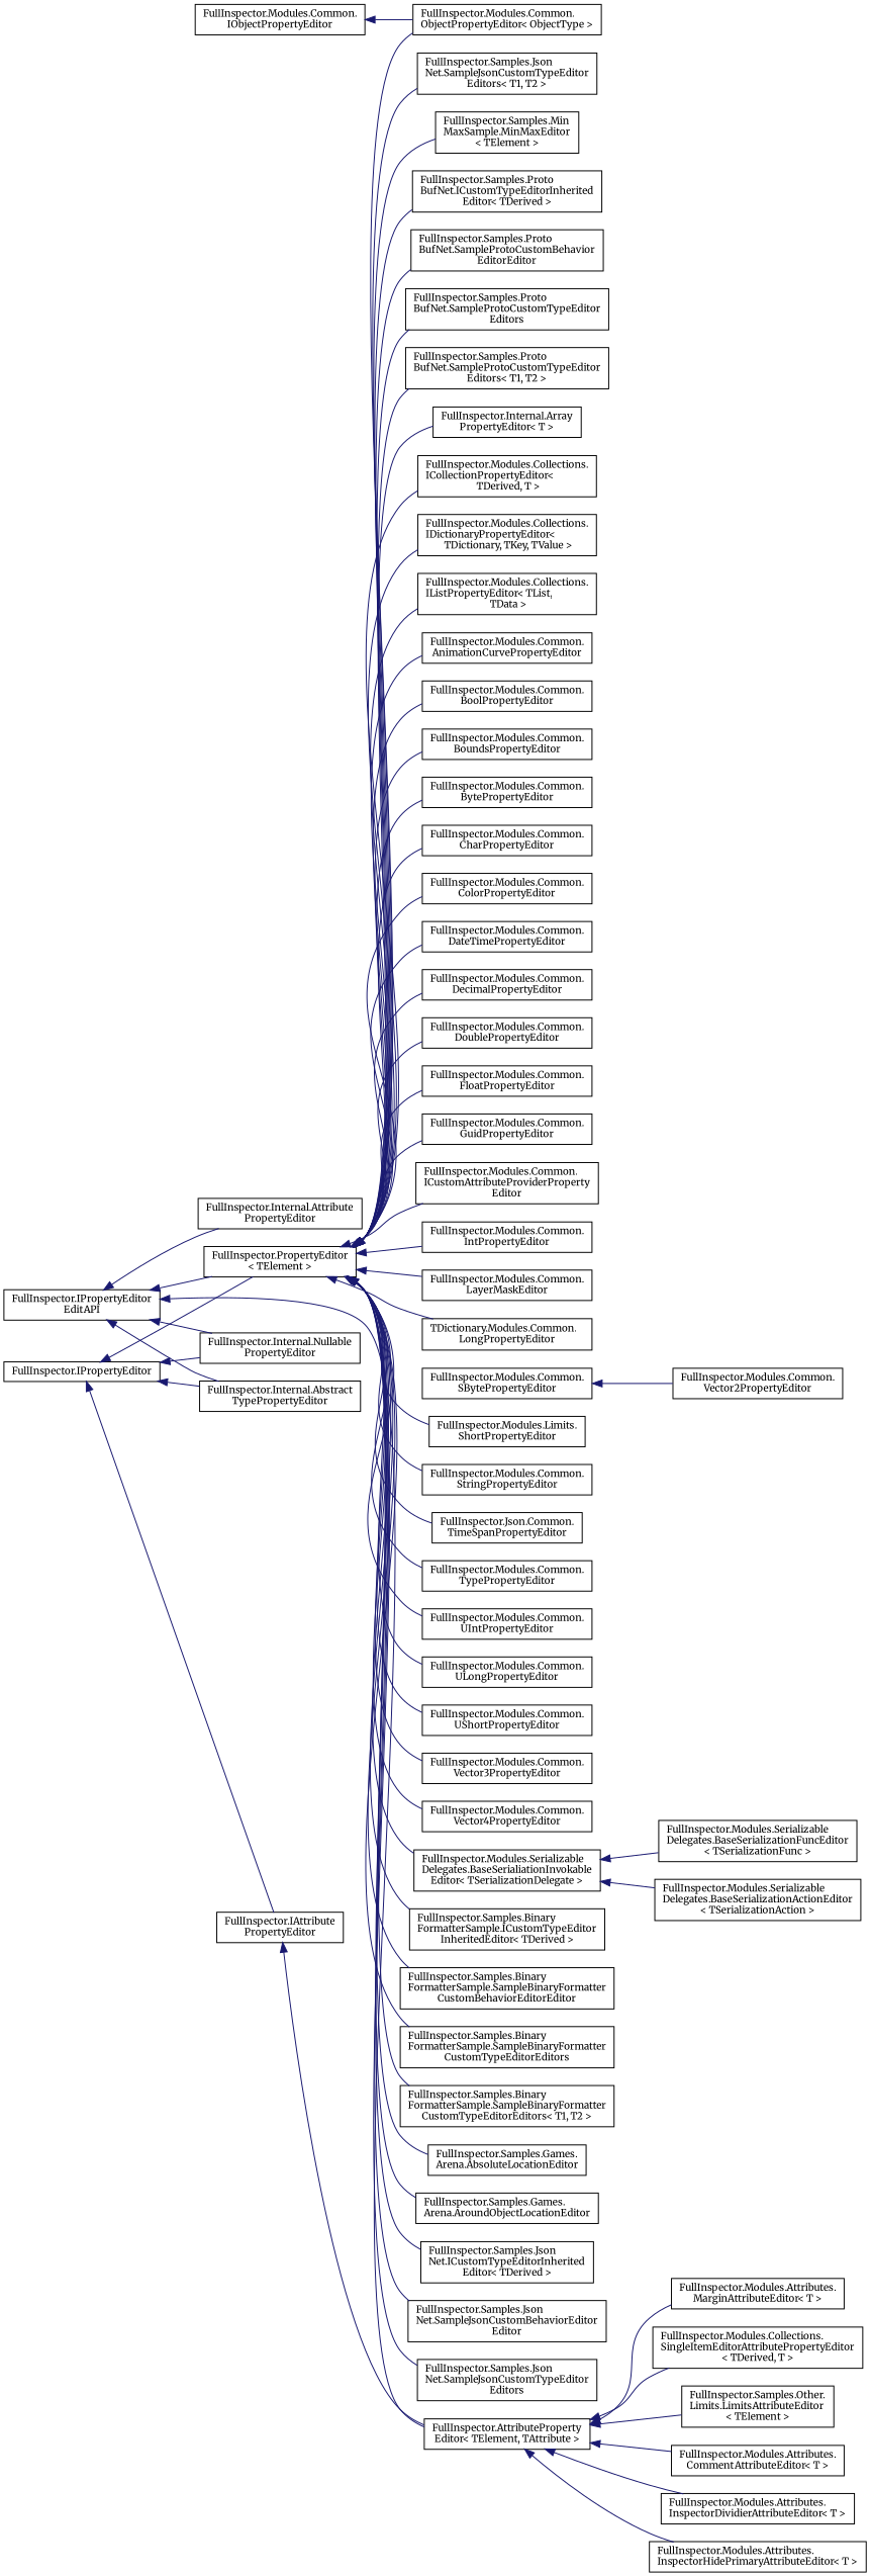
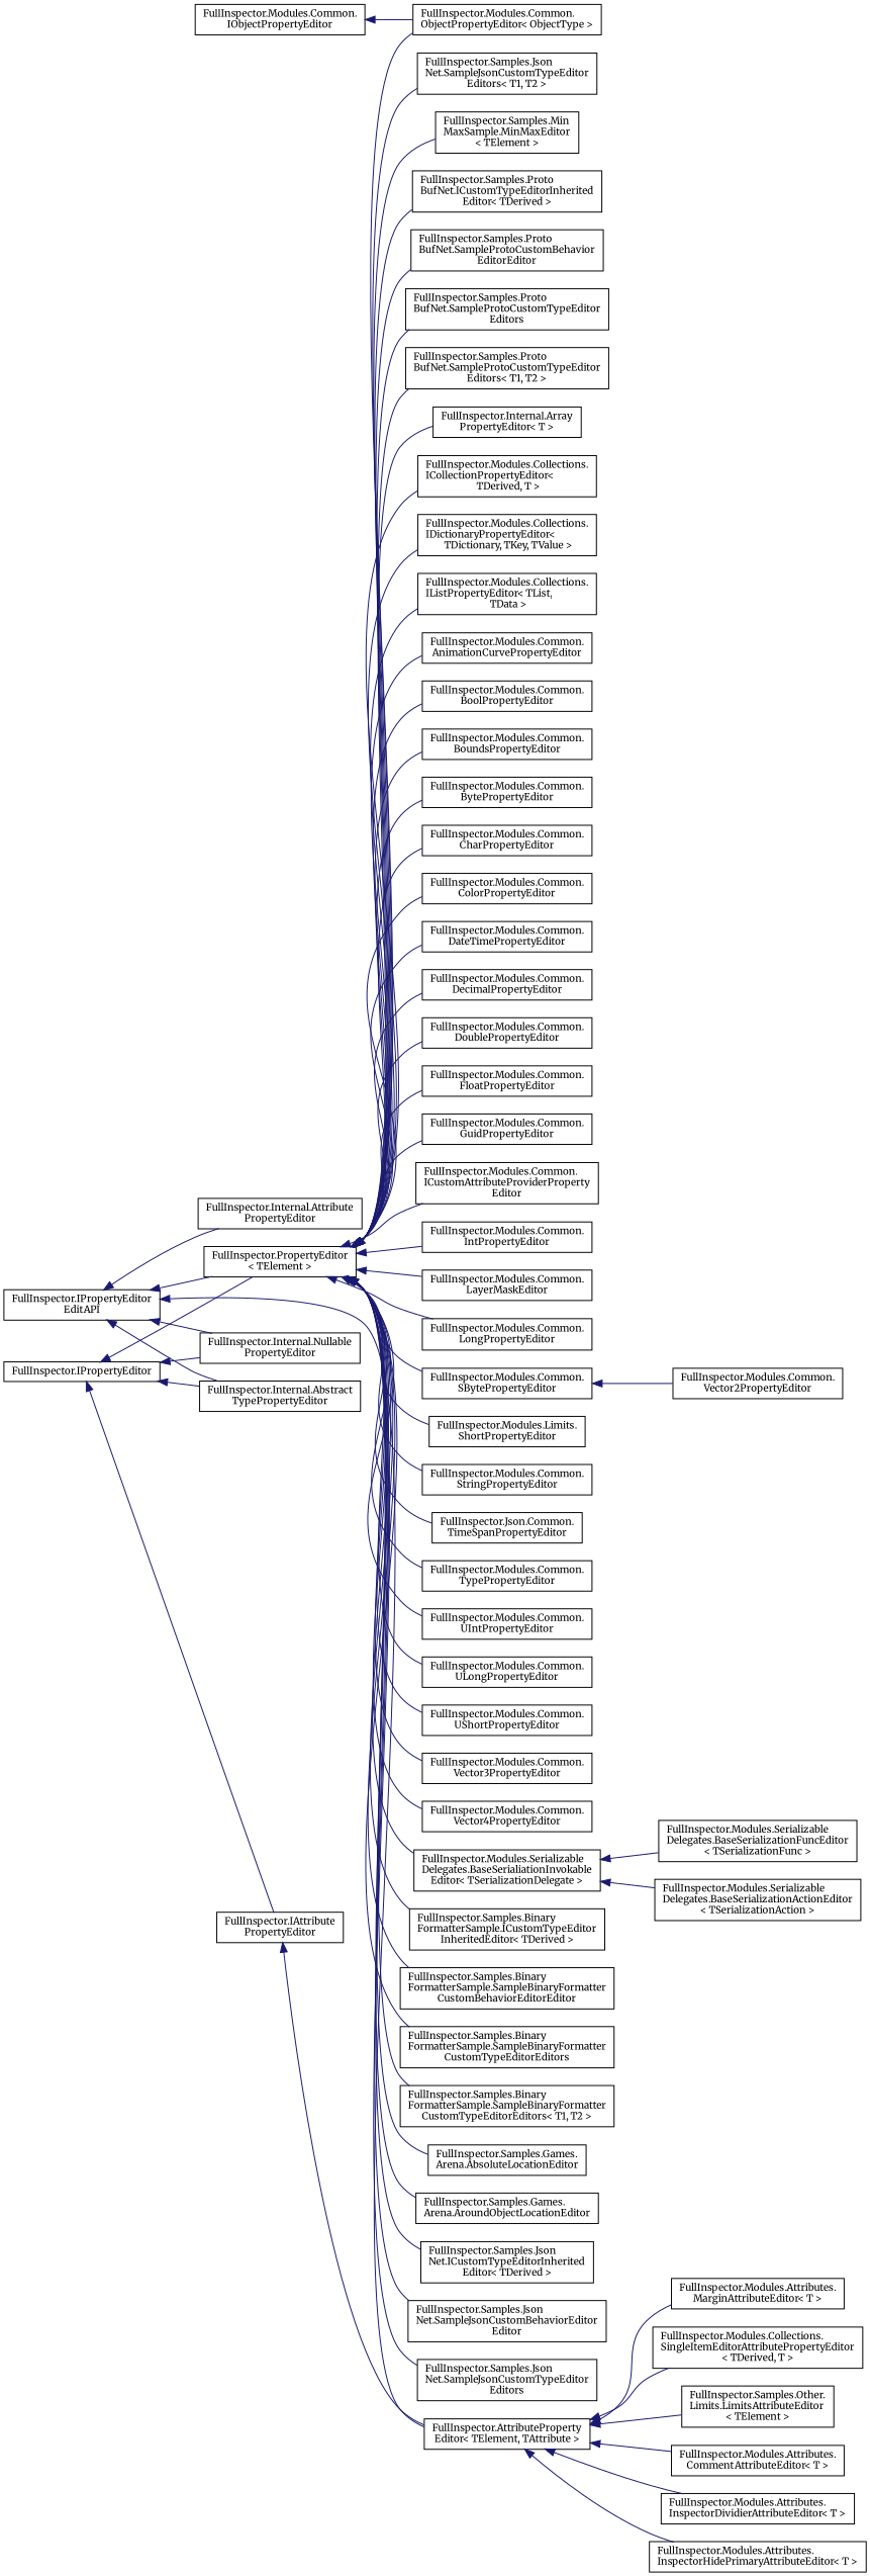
  digraph {
    fontname=Merriweather
    rankdir=LR
    node [color=black fillcolor=white fontname=Merriweather fontsize=10 shape=record style=filled]
    edge [color=midnightblue dir=back fontname=Merriweather fontsize=10 labelfontname=Helvetica labelfontsize=10 style=solid]
    n1 [height=0.2 label="FullInspector.Modules.Common.\lIObjectPropertyEditor" width=0.4]
    n2 [height=0.2 label="FullInspector.Modules.Common.\lObjectPropertyEditor\< ObjectType \>" width=0.4]
    n3 [height=0.2 label="FullInspector.IPropertyEditor" width=0.4]
    n4 [height=0.2 label="FullInspector.IAttribute\lPropertyEditor" width=0.4]
    n5 [height=0.2 label="FullInspector.Internal.Abstract\lTypePropertyEditor" width=0.4]
    n6 [height=0.2 label="FullInspector.Internal.Nullable\lPropertyEditor" width=0.4]
    n7 [height=0.2 label="FullInspector.PropertyEditor\l\< TElement \>" width=0.4]
    n8 [height=0.2 label="FullInspector.AttributeProperty\lEditor\< TElement, TAttribute \>" width=0.4]
    n9 [height=0.2 label="FullInspector.Internal.Attribute\lPropertyEditor" width=0.4]
    n10 [height=0.2 label="FullInspector.Internal.Array\lPropertyEditor\< T \>" width=0.4]
    n11 [height=0.2 label="FullInspector.Modules.Collections.\lICollectionPropertyEditor\<\l TDerived, T \>" width=0.4]
    n12 [height=0.2 label="FullInspector.Modules.Collections.\lIDictionaryPropertyEditor\<\l TDictionary, TKey, TValue \>" width=0.4]
    n13 [height=0.2 label="FullInspector.Modules.Collections.\lIListPropertyEditor\< TList,\l TData \>" width=0.4]
    n14 [height=0.2 label="FullInspector.Modules.Common.\lAnimationCurvePropertyEditor" width=0.4]
    n15 [height=0.2 label="FullInspector.Modules.Common.\lBoolPropertyEditor" width=0.4]
    n16 [height=0.2 label="FullInspector.Modules.Common.\lBoundsPropertyEditor" width=0.4]
    n17 [height=0.2 label="FullInspector.Modules.Common.\lBytePropertyEditor" width=0.4]
    n18 [height=0.2 label="FullInspector.Modules.Common.\lCharPropertyEditor" width=0.4]
    n19 [height=0.2 label="FullInspector.Modules.Common.\lColorPropertyEditor" width=0.4]
    n20 [height=0.2 label="FullInspector.Modules.Common.\lDateTimePropertyEditor" width=0.4]
    n21 [height=0.2 label="FullInspector.Modules.Common.\lDecimalPropertyEditor" width=0.4]
    n22 [height=0.2 label="FullInspector.Modules.Common.\lDoublePropertyEditor" width=0.4]
    n23 [height=0.2 label="FullInspector.Modules.Common.\lFloatPropertyEditor" width=0.4]
    n24 [height=0.2 label="FullInspector.Modules.Common.\lGuidPropertyEditor" width=0.4]
    n25 [height=0.2 label="FullInspector.Modules.Common.\lICustomAttributeProviderProperty\lEditor" width=0.4]
    n26 [height=0.2 label="FullInspector.Modules.Common.\lIntPropertyEditor" width=0.4]
    n27 [height=0.2 label="FullInspector.Modules.Common.\lLayerMaskEditor" width=0.4]
-   n28 [height=0.2 label="TDictionary.Modules.Common.\lLongPropertyEditor" width=0.4]
+   n28 [height=0.2 label="FullInspector.Modules.Common.\lLongPropertyEditor" width=0.4]
    n29 [height=0.2 label="FullInspector.Modules.Common.\lSBytePropertyEditor" width=0.4]
    n30 [height=0.2 label="FullInspector.Modules.Limits.\lShortPropertyEditor" width=0.4]
    n31 [height=0.2 label="FullInspector.Modules.Common.\lStringPropertyEditor" width=0.4]
    n32 [height=0.2 label="FullInspector.Json.Common.\lTimeSpanPropertyEditor" width=0.4]
    n33 [height=0.2 label="FullInspector.Modules.Common.\lTypePropertyEditor" width=0.4]
    n34 [height=0.2 label="FullInspector.Modules.Common.\lUIntPropertyEditor" width=0.4]
    n35 [height=0.2 label="FullInspector.Modules.Common.\lULongPropertyEditor" width=0.4]
    n36 [height=0.2 label="FullInspector.Modules.Common.\lUShortPropertyEditor" width=0.4]
    n37 [height=0.2 label="FullInspector.Modules.Common.\lVector3PropertyEditor" width=0.4]
    n38 [height=0.2 label="FullInspector.Modules.Common.\lVector4PropertyEditor" width=0.4]
    n39 [height=0.2 label="FullInspector.Modules.Serializable\lDelegates.BaseSerialiationInvokable\lEditor\< TSerializationDelegate \>" width=0.4]
    n40 [height=0.2 label="FullInspector.Samples.Binary\lFormatterSample.ICustomTypeEditor\lInheritedEditor\< TDerived \>" width=0.4]
    n41 [height=0.2 label="FullInspector.Samples.Binary\lFormatterSample.SampleBinaryFormatter\lCustomBehaviorEditorEditor" width=0.4]
    n42 [height=0.2 label="FullInspector.Samples.Binary\lFormatterSample.SampleBinaryFormatter\lCustomTypeEditorEditors" width=0.4]
    n43 [height=0.2 label="FullInspector.Samples.Binary\lFormatterSample.SampleBinaryFormatter\lCustomTypeEditorEditors\< T1, T2 \>" width=0.4]
    n44 [height=0.2 label="FullInspector.Samples.Games.\lArena.AbsoluteLocationEditor" width=0.4]
    n45 [height=0.2 label="FullInspector.Samples.Games.\lArena.AroundObjectLocationEditor" width=0.4]
    n46 [height=0.2 label="FullInspector.Samples.Json\lNet.ICustomTypeEditorInherited\lEditor\< TDerived \>" width=0.4]
    n47 [height=0.2 label="FullInspector.Samples.Json\lNet.SampleJsonCustomBehaviorEditor\lEditor" width=0.4]
    n48 [height=0.2 label="FullInspector.Samples.Json\lNet.SampleJsonCustomTypeEditor\lEditors" width=0.4]
    n49 [height=0.2 label="FullInspector.Samples.Json\lNet.SampleJsonCustomTypeEditor\lEditors\< T1, T2 \>" width=0.4]
    n50 [height=0.2 label="FullInspector.Samples.Min\lMaxSample.MinMaxEditor\l\< TElement \>" width=0.4]
    n51 [height=0.2 label="FullInspector.Samples.Proto\lBufNet.ICustomTypeEditorInherited\lEditor\< TDerived \>" width=0.4]
    n52 [height=0.2 label="FullInspector.Samples.Proto\lBufNet.SampleProtoCustomBehavior\lEditorEditor" width=0.4]
    n53 [height=0.2 label="FullInspector.Samples.Proto\lBufNet.SampleProtoCustomTypeEditor\lEditors" width=0.4]
    n54 [height=0.2 label="FullInspector.Samples.Proto\lBufNet.SampleProtoCustomTypeEditor\lEditors\< T1, T2 \>" width=0.4]
    n55 [height=0.2 label="FullInspector.Modules.Attributes.\lCommentAttributeEditor\< T \>" width=0.4]
    n56 [height=0.2 label="FullInspector.Modules.Attributes.\lInspectorDividierAttributeEditor\< T \>" width=0.4]
    n57 [height=0.2 label="FullInspector.Modules.Attributes.\lInspectorHidePrimaryAttributeEditor\< T \>" width=0.4]
    n58 [height=0.2 label="FullInspector.Modules.Attributes.\lMarginAttributeEditor\< T \>" width=0.4]
    n59 [height=0.2 label="FullInspector.Modules.Collections.\lSingleItemEditorAttributePropertyEditor\l\< TDerived, T \>" width=0.4]
    n60 [height=0.2 label="FullInspector.Samples.Other.\lLimits.LimitsAttributeEditor\l\< TElement \>" width=0.4]
    n61 [height=0.2 label="FullInspector.Modules.Common.\lVector2PropertyEditor" width=0.4]
    n62 [height=0.2 label="FullInspector.Modules.Serializable\lDelegates.BaseSerializationActionEditor\l\< TSerializationAction \>" width=0.4]
    n63 [height=0.2 label="FullInspector.Modules.Serializable\lDelegates.BaseSerializationFuncEditor\l\< TSerializationFunc \>" width=0.4]
    n64 [height=0.2 label="FullInspector.IPropertyEditor\lEditAPI" width=0.4]
    n1 -> n2
    n3 -> n4
    n3 -> n5
    n3 -> n6
    n3 -> n7
    n4 -> n8
    n7 -> n2
    n7 -> n10
    n7 -> n11
    n7 -> n12
    n7 -> n13
    n7 -> n14
    n7 -> n15
    n7 -> n16
    n7 -> n17
    n7 -> n18
    n7 -> n19
    n7 -> n20
    n7 -> n21
    n7 -> n22
    n7 -> n23
    n7 -> n24
    n7 -> n25
    n7 -> n26
    n7 -> n27
    n7 -> n28
+   n7 -> n29
    n7 -> n30
    n7 -> n31
    n7 -> n32
    n7 -> n33
    n7 -> n34
    n7 -> n35
    n7 -> n36
    n7 -> n37
    n7 -> n38
    n7 -> n39
    n7 -> n40
    n7 -> n41
    n7 -> n42
    n7 -> n43
    n7 -> n44
    n7 -> n45
    n7 -> n46
    n7 -> n47
    n7 -> n48
    n7 -> n49
    n7 -> n50
    n7 -> n51
    n7 -> n52
    n7 -> n53
    n7 -> n54
    n8 -> n55
    n8 -> n56
    n8 -> n57
    n8 -> n58
    n8 -> n59
    n8 -> n60
    n29 -> n61
    n39 -> n62
    n39 -> n63
    n64 -> n5
    n64 -> n6
    n64 -> n7
    n64 -> n8
    n64 -> n9
  }
